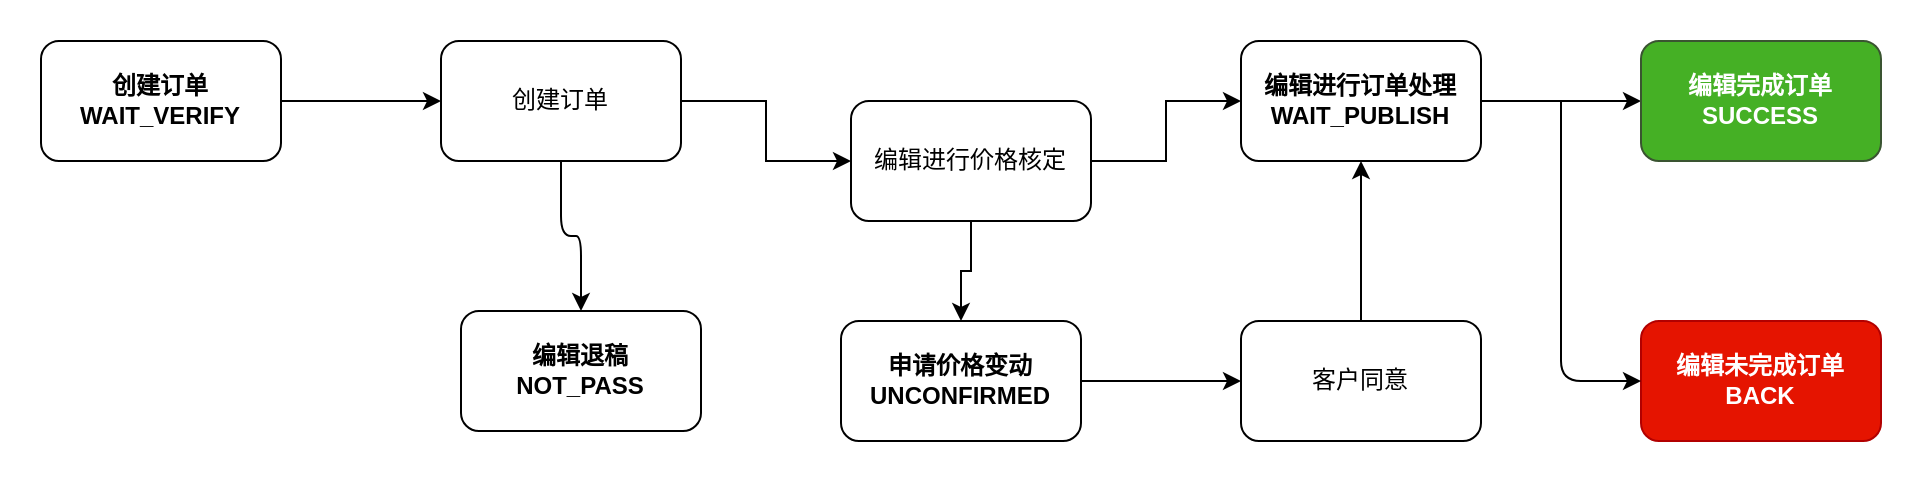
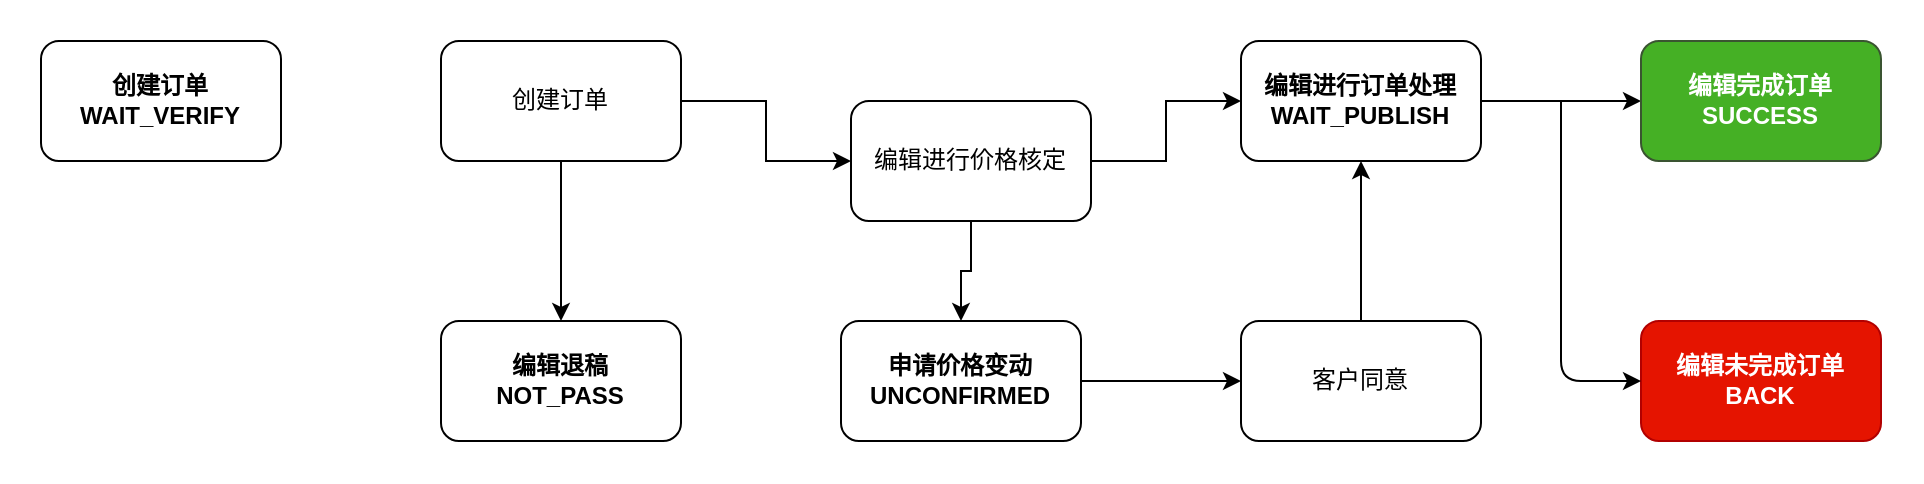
  <mxCell id="0" />
  <mxCell id="1" parent="0" />
- <mxCell id="2" value="" style="edgeStyle=orthogonalEdgeStyle;orthogonalLoop=1;jettySize=auto;html=1;" edge="1" parent="1" source="3" target="6"><mxGeometry relative="1" as="geometry" /></mxCell>
  <mxCell id="3" value="&#10;&#10;&lt;div style=&quot;position: relative&quot;&gt;&lt;span&gt;&lt;span&gt;&lt;span&gt;创建订单&lt;/span&gt;&lt;/span&gt;&lt;/span&gt;&lt;/div&gt;&lt;div style=&quot;position: relative&quot;&gt;&lt;span&gt;&lt;span&gt;&lt;span&gt;WAIT_VERIFY&lt;/span&gt;&lt;/span&gt;&lt;/span&gt;&lt;/div&gt;&#10;&#10;" style="whiteSpace=wrap;html=1;rounded=1;fontStyle=1" vertex="1" parent="1"><mxGeometry x="20" y="20" width="120" height="60" as="geometry" /></mxCell>
  <mxCell id="4" value="" style="edgeStyle=orthogonalEdgeStyle;orthogonalLoop=1;jettySize=auto;html=1;" edge="1" parent="1" source="6" target="7"><mxGeometry relative="1" as="geometry" /></mxCell>
  <mxCell id="5" value="" style="edgeStyle=orthogonalEdgeStyle;rounded=0;orthogonalLoop=1;jettySize=auto;html=1;" edge="1" parent="1" source="6" target="10"><mxGeometry relative="1" as="geometry" /></mxCell>
  <mxCell id="6" value="&#10;&#10;&lt;span style=&quot;&quot;&gt;创建订单&lt;/span&gt;&#10;&#10;" style="whiteSpace=wrap;html=1;rounded=1;" vertex="1" parent="1"><mxGeometry x="220" y="20" width="120" height="60" as="geometry" /></mxCell>
- <mxCell id="7" value="&#10;&#10;&lt;div style=&quot;position: relative&quot;&gt;&lt;span&gt;&lt;span&gt;&lt;span&gt;编辑退稿&lt;/span&gt;&lt;/span&gt;&lt;/span&gt;&lt;/div&gt;&lt;div style=&quot;position: relative&quot;&gt;&lt;span&gt;&lt;span&gt;&lt;span&gt;NOT_PASS&lt;/span&gt;&lt;/span&gt;&lt;/span&gt;&lt;/div&gt;&#10;&#10;" style="whiteSpace=wrap;html=1;rounded=1;fontStyle=1" vertex="1" parent="1"><mxGeometry x="230" y="155" width="120" height="60" as="geometry" /></mxCell>
+ <mxCell id="7" value="&#10;&#10;&lt;div style=&quot;position: relative&quot;&gt;&lt;span&gt;&lt;span&gt;&lt;span&gt;编辑退稿&lt;/span&gt;&lt;/span&gt;&lt;/span&gt;&lt;/div&gt;&lt;div style=&quot;position: relative&quot;&gt;&lt;span&gt;&lt;span&gt;&lt;span&gt;NOT_PASS&lt;/span&gt;&lt;/span&gt;&lt;/span&gt;&lt;/div&gt;&#10;&#10;" style="whiteSpace=wrap;html=1;rounded=1;fontStyle=1" vertex="1" parent="1"><mxGeometry x="220" y="160" width="120" height="60" as="geometry" /></mxCell>
  <mxCell id="8" value="" style="edgeStyle=orthogonalEdgeStyle;rounded=0;orthogonalLoop=1;jettySize=auto;html=1;" edge="1" parent="1" source="10" target="12"><mxGeometry relative="1" as="geometry" /></mxCell>
  <mxCell id="9" value="" style="edgeStyle=orthogonalEdgeStyle;rounded=0;orthogonalLoop=1;jettySize=auto;html=1;" edge="1" parent="1" source="10" target="14"><mxGeometry relative="1" as="geometry" /></mxCell>
  <mxCell id="10" value="&#10;&#10;&lt;span style=&quot;&quot;&gt;编辑进行价格核定&lt;/span&gt;&#10;&#10;" style="whiteSpace=wrap;html=1;rounded=1;" vertex="1" parent="1"><mxGeometry x="425" y="50" width="120" height="60" as="geometry" /></mxCell>
  <mxCell id="11" value="" style="edgeStyle=orthogonalEdgeStyle;rounded=0;orthogonalLoop=1;jettySize=auto;html=1;" edge="1" parent="1" source="12" target="16"><mxGeometry relative="1" as="geometry" /></mxCell>
  <mxCell id="12" value="&#10;&#10;&lt;div style=&quot;position: relative&quot;&gt;&lt;span&gt;&lt;span&gt;&lt;span&gt;申请价格变动&lt;/span&gt;&lt;/span&gt;&lt;/span&gt;&lt;/div&gt;&lt;div style=&quot;position: relative&quot;&gt;&lt;span&gt;&lt;span&gt;&lt;span&gt;UNCONFIRMED&lt;/span&gt;&lt;/span&gt;&lt;/span&gt;&lt;/div&gt;&#10;&#10;" style="whiteSpace=wrap;html=1;rounded=1;fontStyle=1" vertex="1" parent="1"><mxGeometry x="420" y="160" width="120" height="60" as="geometry" /></mxCell>
  <mxCell id="13" value="" style="edgeStyle=orthogonalEdgeStyle;rounded=0;orthogonalLoop=1;jettySize=auto;html=1;" edge="1" parent="1" source="14" target="17"><mxGeometry relative="1" as="geometry" /></mxCell>
  <mxCell id="14" value="&#10;&#10;&lt;div style=&quot;position: relative&quot;&gt;&lt;span&gt;&lt;span&gt;&lt;span&gt;编辑进行订单处理&lt;/span&gt;&lt;/span&gt;&lt;/span&gt;&lt;/div&gt;&lt;div style=&quot;position: relative&quot;&gt;&lt;span&gt;&lt;span&gt;&lt;span&gt;WAIT_PUBLISH&lt;/span&gt;&lt;/span&gt;&lt;/span&gt;&lt;/div&gt;&#10;&#10;" style="whiteSpace=wrap;html=1;rounded=1;fontStyle=1" vertex="1" parent="1"><mxGeometry x="620" y="20" width="120" height="60" as="geometry" /></mxCell>
  <mxCell id="15" value="" style="edgeStyle=orthogonalEdgeStyle;rounded=0;orthogonalLoop=1;jettySize=auto;html=1;" edge="1" parent="1" source="16" target="14"><mxGeometry relative="1" as="geometry" /></mxCell>
  <mxCell id="16" value="&#10;&#10;&lt;span style=&quot;&quot;&gt;客户同意&lt;/span&gt;&#10;&#10;" style="whiteSpace=wrap;html=1;rounded=1;" vertex="1" parent="1"><mxGeometry x="620" y="160" width="120" height="60" as="geometry" /></mxCell>
  <mxCell id="17" value="&#10;&#10;&lt;div style=&quot;position: relative&quot;&gt;&lt;span&gt;&lt;span&gt;&lt;span&gt;编辑完成订单&lt;/span&gt;&lt;/span&gt;&lt;/span&gt;&lt;/div&gt;&lt;div style=&quot;position: relative&quot;&gt;&lt;span&gt;&lt;span&gt;&lt;span&gt;SUCCESS&lt;/span&gt;&lt;/span&gt;&lt;/span&gt;&lt;/div&gt;&#10;&#10;" style="whiteSpace=wrap;html=1;rounded=1;fontStyle=1;strokeColor=#3A5431;fontColor=#ffffff;fillColor=#45B025;" vertex="1" parent="1"><mxGeometry x="820" y="20" width="120" height="60" as="geometry" /></mxCell>
  <mxCell id="18" value="&lt;div style=&quot;position: relative&quot;&gt;&lt;span&gt;编辑未完成订单&lt;/span&gt;&lt;/div&gt;&lt;div style=&quot;position: relative&quot;&gt;&lt;span&gt;BACK&lt;/span&gt;&lt;/div&gt;" style="whiteSpace=wrap;html=1;rounded=1;fontStyle=1;fillColor=#e51400;strokeColor=#B20000;fontColor=#ffffff;" vertex="1" parent="1"><mxGeometry x="820" y="160" width="120" height="60" as="geometry" /></mxCell>
  <mxCell id="19" value="" style="endArrow=classic;html=1;entryX=0;entryY=0.5;entryDx=0;entryDy=0;" edge="1" parent="1" target="18"><mxGeometry width="50" height="50" relative="1" as="geometry"><mxPoint x="780" y="50" as="sourcePoint" /><mxPoint x="805" y="200" as="targetPoint" /><Array as="points"><mxPoint x="780" y="190" /></Array></mxGeometry></mxCell>
